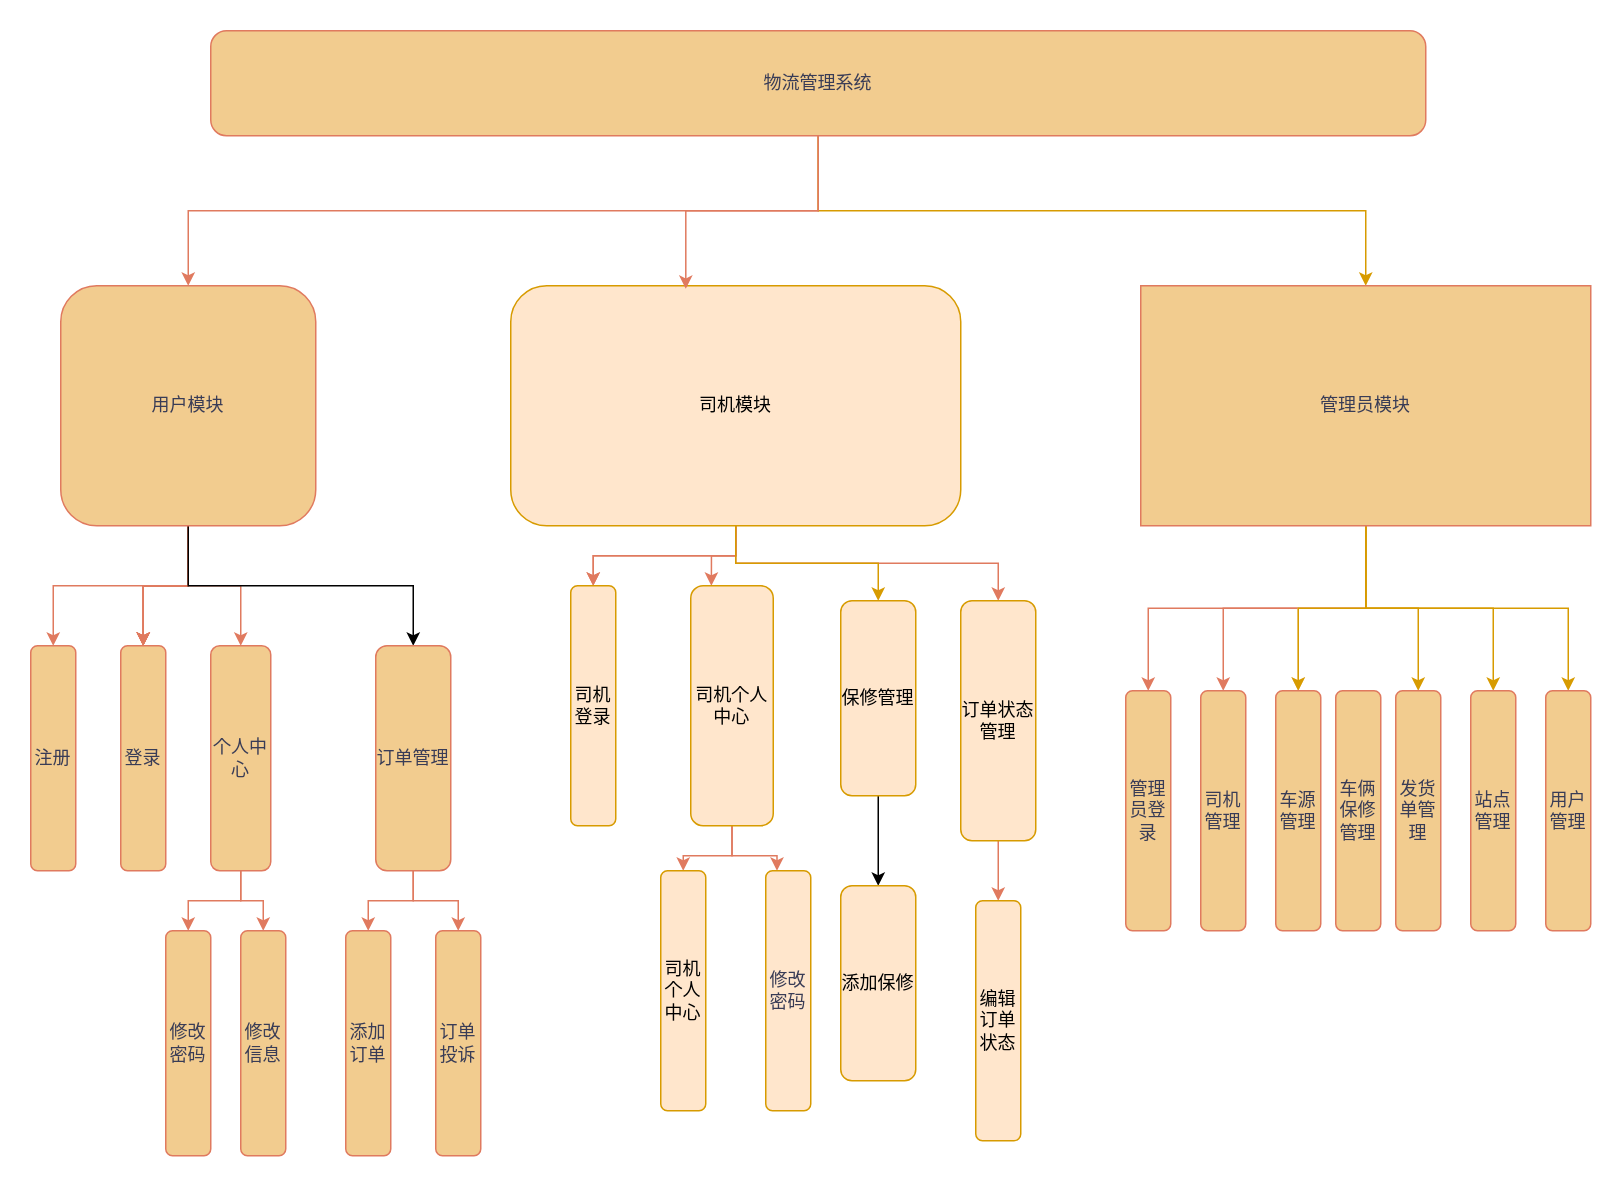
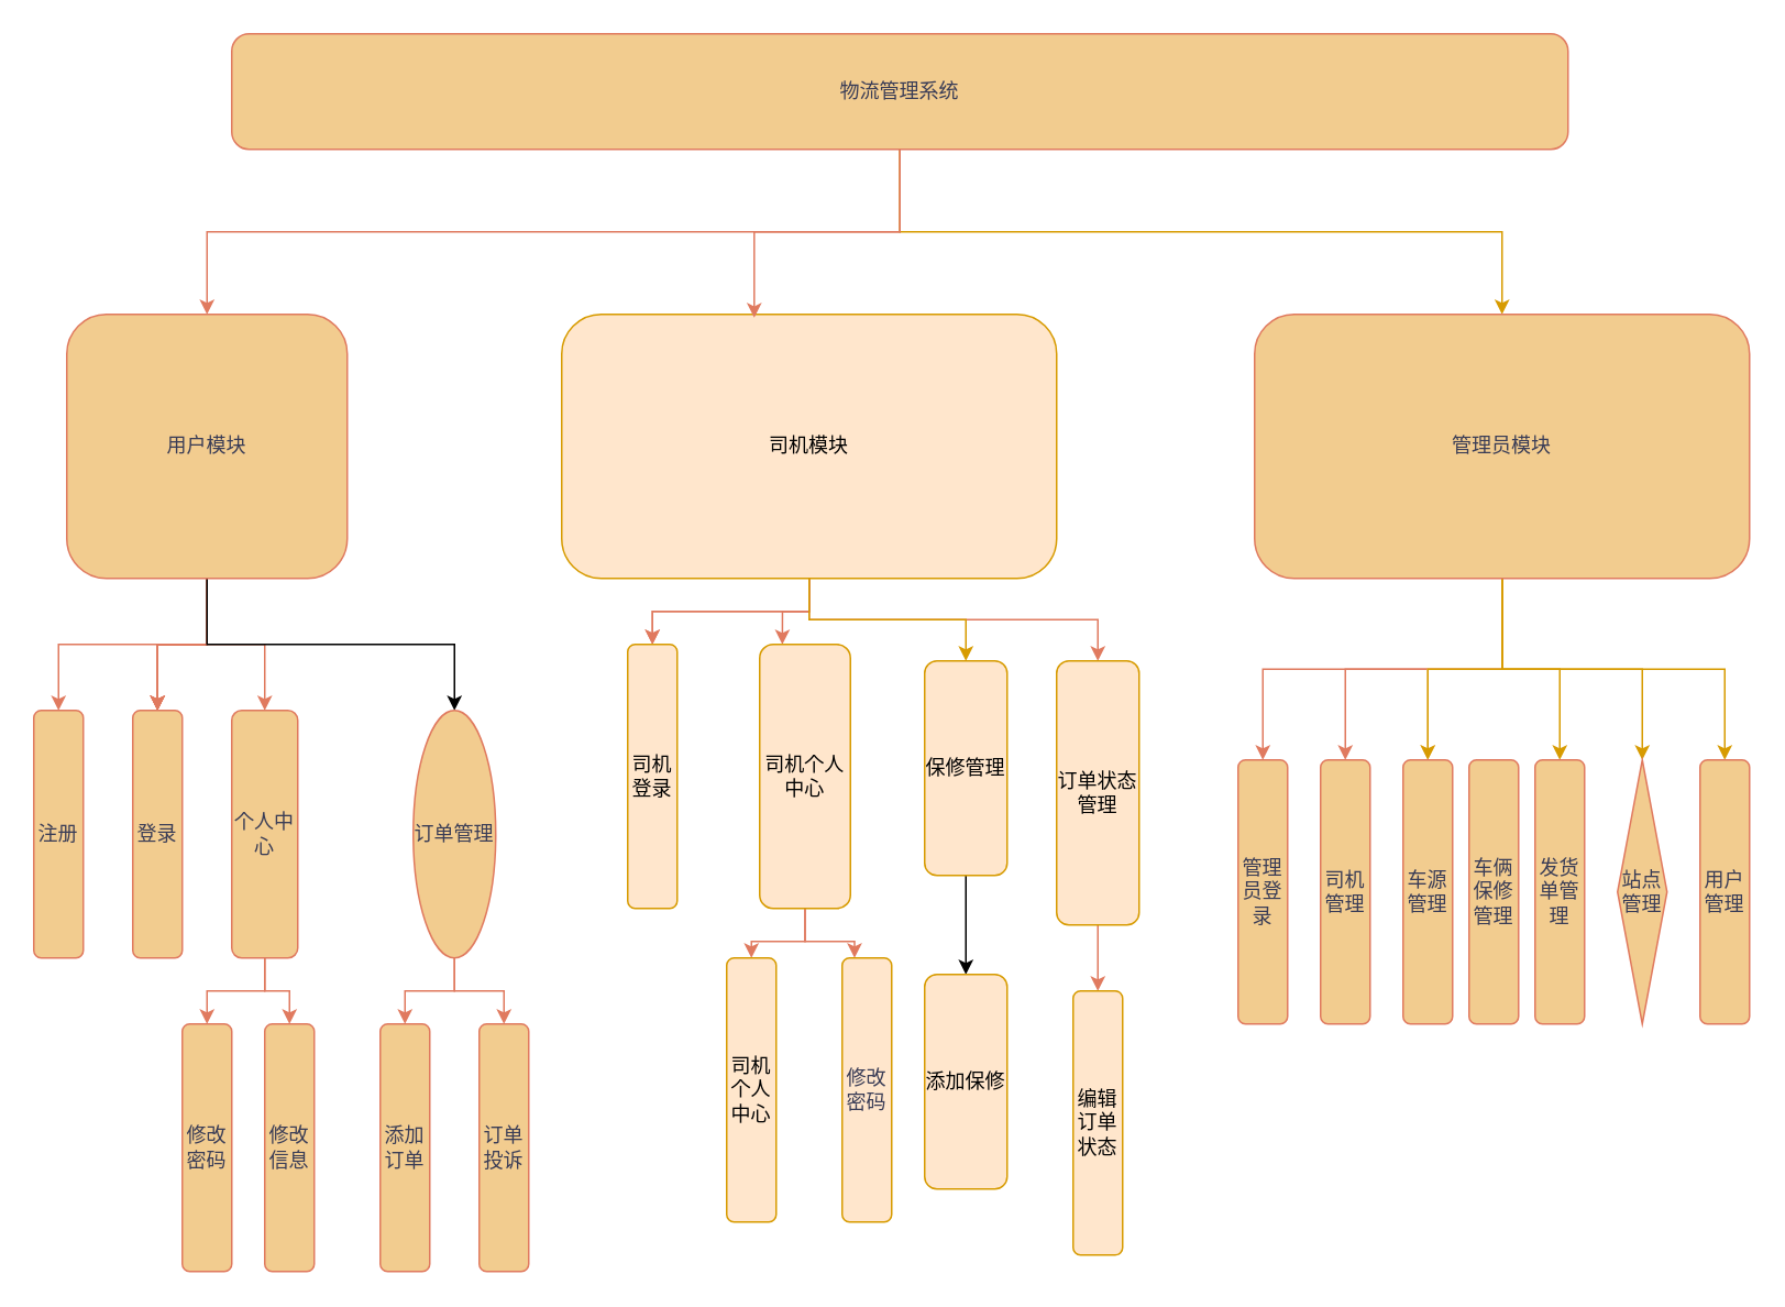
  <mxCell id="0" />
  <mxCell id="1" parent="0" />
  <mxCell id="2" style="edgeStyle=orthogonalEdgeStyle;rounded=0;orthogonalLoop=1;jettySize=auto;html=1;entryX=0.5;entryY=0;entryDx=0;entryDy=0;strokeColor=#E07A5F;fontColor=#393C56;fillColor=#F2CC8F;" parent="1" source="4" target="13" edge="1"><mxGeometry relative="1" as="geometry" /></mxCell>
  <mxCell id="3" style="edgeStyle=orthogonalEdgeStyle;rounded=0;orthogonalLoop=1;jettySize=auto;html=1;fillColor=#ffe6cc;strokeColor=#d79b00;" edge="1" parent="1" source="4" target="27"><mxGeometry relative="1" as="geometry" /></mxCell>
  <mxCell id="4" value="物流管理系统" style="rounded=1;whiteSpace=wrap;html=1;labelBackgroundColor=none;fillColor=#F2CC8F;strokeColor=#E07A5F;fontColor=#393C56;" parent="1" vertex="1"><mxGeometry x="140" y="20" width="810" height="70" as="geometry" /></mxCell>
  <mxCell id="5" value="" style="edgeStyle=orthogonalEdgeStyle;rounded=0;orthogonalLoop=1;jettySize=auto;html=1;strokeColor=#E07A5F;fontColor=#393C56;fillColor=#F2CC8F;" parent="1" source="13" target="29" edge="1"><mxGeometry relative="1" as="geometry" /></mxCell>
  <mxCell id="6" value="" style="edgeStyle=orthogonalEdgeStyle;rounded=0;orthogonalLoop=1;jettySize=auto;html=1;strokeColor=#E07A5F;fontColor=#393C56;fillColor=#F2CC8F;" parent="1" source="13" target="30" edge="1"><mxGeometry relative="1" as="geometry" /></mxCell>
  <mxCell id="7" value="" style="edgeStyle=orthogonalEdgeStyle;rounded=0;orthogonalLoop=1;jettySize=auto;html=1;strokeColor=#E07A5F;fontColor=#393C56;fillColor=#F2CC8F;" parent="1" source="13" target="30" edge="1"><mxGeometry relative="1" as="geometry" /></mxCell>
  <mxCell id="8" value="" style="edgeStyle=orthogonalEdgeStyle;rounded=0;orthogonalLoop=1;jettySize=auto;html=1;strokeColor=#E07A5F;fontColor=#393C56;fillColor=#F2CC8F;" parent="1" source="13" target="30" edge="1"><mxGeometry relative="1" as="geometry" /></mxCell>
  <mxCell id="9" value="" style="edgeStyle=orthogonalEdgeStyle;rounded=0;orthogonalLoop=1;jettySize=auto;html=1;strokeColor=#E07A5F;fontColor=#393C56;fillColor=#F2CC8F;" parent="1" source="13" target="30" edge="1"><mxGeometry relative="1" as="geometry" /></mxCell>
  <mxCell id="10" value="" style="edgeStyle=orthogonalEdgeStyle;rounded=0;orthogonalLoop=1;jettySize=auto;html=1;strokeColor=#E07A5F;fontColor=#393C56;fillColor=#F2CC8F;" parent="1" source="13" target="30" edge="1"><mxGeometry relative="1" as="geometry" /></mxCell>
  <mxCell id="11" style="edgeStyle=orthogonalEdgeStyle;rounded=0;orthogonalLoop=1;jettySize=auto;html=1;entryX=0.5;entryY=0;entryDx=0;entryDy=0;strokeColor=#E07A5F;fontColor=#393C56;fillColor=#F2CC8F;" parent="1" source="13" target="33" edge="1"><mxGeometry relative="1" as="geometry" /></mxCell>
  <mxCell id="12" style="edgeStyle=orthogonalEdgeStyle;rounded=0;orthogonalLoop=1;jettySize=auto;html=1;" edge="1" parent="1" source="13" target="36"><mxGeometry relative="1" as="geometry"><Array as="points"><mxPoint x="125" y="390" /><mxPoint x="275" y="390" /></Array></mxGeometry></mxCell>
  <mxCell id="13" value="用户模块" style="rounded=1;whiteSpace=wrap;html=1;labelBackgroundColor=none;fillColor=#F2CC8F;strokeColor=#E07A5F;fontColor=#393C56;" parent="1" vertex="1"><mxGeometry x="40" y="190" width="170" height="160" as="geometry" /></mxCell>
  <mxCell id="14" value="" style="edgeStyle=orthogonalEdgeStyle;rounded=0;orthogonalLoop=1;jettySize=auto;html=1;strokeColor=#E07A5F;fontColor=#393C56;fillColor=#F2CC8F;" parent="1" source="19" target="41" edge="1"><mxGeometry relative="1" as="geometry" /></mxCell>
  <mxCell id="15" value="" style="edgeStyle=orthogonalEdgeStyle;rounded=0;orthogonalLoop=1;jettySize=auto;html=1;strokeColor=#E07A5F;fontColor=#393C56;fillColor=#F2CC8F;" parent="1" source="19" target="41" edge="1"><mxGeometry relative="1" as="geometry" /></mxCell>
  <mxCell id="16" style="edgeStyle=orthogonalEdgeStyle;rounded=0;orthogonalLoop=1;jettySize=auto;html=1;entryX=0.25;entryY=0;entryDx=0;entryDy=0;strokeColor=#E07A5F;fontColor=#393C56;fillColor=#F2CC8F;" parent="1" source="19" target="44" edge="1"><mxGeometry relative="1" as="geometry" /></mxCell>
  <mxCell id="17" style="edgeStyle=orthogonalEdgeStyle;rounded=0;orthogonalLoop=1;jettySize=auto;html=1;entryX=0.5;entryY=0;entryDx=0;entryDy=0;strokeColor=#E07A5F;fontColor=#393C56;fillColor=#F2CC8F;" parent="1" source="19" target="46" edge="1"><mxGeometry relative="1" as="geometry" /></mxCell>
  <mxCell id="18" style="edgeStyle=orthogonalEdgeStyle;rounded=0;orthogonalLoop=1;jettySize=auto;html=1;entryX=0.5;entryY=0;entryDx=0;entryDy=0;fillColor=#ffe6cc;strokeColor=#d79b00;" edge="1" parent="1" source="19" target="56"><mxGeometry relative="1" as="geometry" /></mxCell>
  <mxCell id="19" value="司机模块" style="rounded=1;whiteSpace=wrap;html=1;labelBackgroundColor=none;fillColor=#ffe6cc;strokeColor=#d79b00;direction=east;flipV=0;flipH=0;movable=1;resizable=1;rotatable=1;deletable=1;editable=1;locked=0;connectable=1;" parent="1" vertex="1"><mxGeometry x="340" y="190" width="300" height="160" as="geometry" /></mxCell>
  <mxCell id="20" value="" style="edgeStyle=orthogonalEdgeStyle;rounded=0;orthogonalLoop=1;jettySize=auto;html=1;strokeColor=#E07A5F;fontColor=#393C56;fillColor=#F2CC8F;" parent="1" source="27" target="50" edge="1"><mxGeometry relative="1" as="geometry" /></mxCell>
  <mxCell id="21" value="" style="edgeStyle=orthogonalEdgeStyle;rounded=0;orthogonalLoop=1;jettySize=auto;html=1;strokeColor=#E07A5F;fontColor=#393C56;fillColor=#F2CC8F;" parent="1" source="27" target="51" edge="1"><mxGeometry relative="1" as="geometry" /></mxCell>
  <mxCell id="22" style="edgeStyle=orthogonalEdgeStyle;rounded=0;orthogonalLoop=1;jettySize=auto;html=1;entryX=0.5;entryY=0;entryDx=0;entryDy=0;strokeColor=#f2cc8f;" edge="1" parent="1" source="27" target="52"><mxGeometry relative="1" as="geometry" /></mxCell>
  <mxCell id="23" value="" style="edgeStyle=orthogonalEdgeStyle;rounded=0;orthogonalLoop=1;jettySize=auto;html=1;fillColor=#ffe6cc;strokeColor=#d79b00;" edge="1" parent="1" source="27" target="52"><mxGeometry relative="1" as="geometry" /></mxCell>
  <mxCell id="24" style="edgeStyle=orthogonalEdgeStyle;rounded=0;orthogonalLoop=1;jettySize=auto;html=1;fillColor=#ffe6cc;strokeColor=#d79b00;" edge="1" parent="1" source="27" target="54"><mxGeometry relative="1" as="geometry" /></mxCell>
  <mxCell id="25" style="edgeStyle=orthogonalEdgeStyle;rounded=0;orthogonalLoop=1;jettySize=auto;html=1;entryX=0.5;entryY=0;entryDx=0;entryDy=0;fillColor=#ffe6cc;strokeColor=#d79b00;" edge="1" parent="1" source="27" target="58"><mxGeometry relative="1" as="geometry" /></mxCell>
  <mxCell id="26" style="edgeStyle=orthogonalEdgeStyle;rounded=0;orthogonalLoop=1;jettySize=auto;html=1;entryX=0.5;entryY=0;entryDx=0;entryDy=0;fillColor=#ffe6cc;strokeColor=#d79b00;" edge="1" parent="1" source="27" target="59"><mxGeometry relative="1" as="geometry" /></mxCell>
- <mxCell id="27" value="管理员模块" style="whiteSpace=wrap;html=1;labelBackgroundColor=none;fillColor=#F2CC8F;strokeColor=#E07A5F;fontColor=#393C56;rounded=0;" parent="1" vertex="1"><mxGeometry x="760" y="190" width="300" height="160" as="geometry" /></mxCell>
+ <mxCell id="27" value="管理员模块" style="rounded=1;whiteSpace=wrap;html=1;labelBackgroundColor=none;fillColor=#F2CC8F;strokeColor=#E07A5F;fontColor=#393C56;" parent="1" vertex="1"><mxGeometry x="760" y="190" width="300" height="160" as="geometry" /></mxCell>
  <mxCell id="28" style="edgeStyle=orthogonalEdgeStyle;rounded=0;orthogonalLoop=1;jettySize=auto;html=1;entryX=0.389;entryY=0.013;entryDx=0;entryDy=0;entryPerimeter=0;strokeColor=#E07A5F;fontColor=#393C56;fillColor=#F2CC8F;" parent="1" source="4" target="19" edge="1"><mxGeometry relative="1" as="geometry" /></mxCell>
  <mxCell id="29" value="注册" style="rounded=1;whiteSpace=wrap;html=1;labelBackgroundColor=none;fillColor=#F2CC8F;strokeColor=#E07A5F;fontColor=#393C56;" parent="1" vertex="1"><mxGeometry x="20" y="430" width="30" height="150" as="geometry" /></mxCell>
  <mxCell id="30" value="登录" style="rounded=1;whiteSpace=wrap;html=1;labelBackgroundColor=none;fillColor=#F2CC8F;strokeColor=#E07A5F;fontColor=#393C56;" parent="1" vertex="1"><mxGeometry x="80" y="430" width="30" height="150" as="geometry" /></mxCell>
  <mxCell id="31" value="" style="edgeStyle=orthogonalEdgeStyle;rounded=0;orthogonalLoop=1;jettySize=auto;html=1;strokeColor=#E07A5F;fontColor=#393C56;fillColor=#F2CC8F;" parent="1" source="33" target="37" edge="1"><mxGeometry relative="1" as="geometry" /></mxCell>
  <mxCell id="32" style="edgeStyle=orthogonalEdgeStyle;rounded=0;orthogonalLoop=1;jettySize=auto;html=1;entryX=0.5;entryY=0;entryDx=0;entryDy=0;strokeColor=#E07A5F;fontColor=#393C56;fillColor=#F2CC8F;" parent="1" source="33" target="38" edge="1"><mxGeometry relative="1" as="geometry" /></mxCell>
  <mxCell id="33" value="个人中心" style="rounded=1;whiteSpace=wrap;html=1;labelBackgroundColor=none;fillColor=#F2CC8F;strokeColor=#E07A5F;fontColor=#393C56;labelPosition=center;verticalLabelPosition=middle;align=center;verticalAlign=middle;fontFamily=宋体;" parent="1" vertex="1"><mxGeometry x="140" y="430" width="40" height="150" as="geometry" /></mxCell>
  <mxCell id="34" value="" style="edgeStyle=orthogonalEdgeStyle;rounded=0;orthogonalLoop=1;jettySize=auto;html=1;strokeColor=#E07A5F;fontColor=#393C56;fillColor=#F2CC8F;" parent="1" source="36" target="39" edge="1"><mxGeometry relative="1" as="geometry" /></mxCell>
  <mxCell id="35" style="edgeStyle=orthogonalEdgeStyle;rounded=0;orthogonalLoop=1;jettySize=auto;html=1;entryX=0.5;entryY=0;entryDx=0;entryDy=0;strokeColor=#E07A5F;fontColor=#393C56;fillColor=#F2CC8F;" parent="1" source="36" target="40" edge="1"><mxGeometry relative="1" as="geometry" /></mxCell>
- <mxCell id="36" value="订单管理" style="rounded=1;whiteSpace=wrap;html=1;labelBackgroundColor=none;fillColor=#F2CC8F;strokeColor=#E07A5F;fontColor=#393C56;labelPosition=center;verticalLabelPosition=middle;align=center;verticalAlign=middle;fontFamily=宋体;" parent="1" vertex="1"><mxGeometry x="250" y="430" width="50" height="150" as="geometry" /></mxCell>
+ <mxCell id="36" value="订单管理" style="ellipse;whiteSpace=wrap;html=1;labelBackgroundColor=none;fillColor=#F2CC8F;strokeColor=#E07A5F;fontColor=#393C56;labelPosition=center;verticalLabelPosition=middle;align=center;verticalAlign=middle;fontFamily=宋体;" parent="1" vertex="1"><mxGeometry x="250" y="430" width="50" height="150" as="geometry" /></mxCell>
  <mxCell id="37" value="修改密码" style="rounded=1;whiteSpace=wrap;html=1;labelBackgroundColor=none;fillColor=#F2CC8F;strokeColor=#E07A5F;fontColor=#393C56;labelPosition=center;verticalLabelPosition=middle;align=center;verticalAlign=middle;fontFamily=宋体;" parent="1" vertex="1"><mxGeometry x="110" y="620" width="30" height="150" as="geometry" /></mxCell>
  <mxCell id="38" value="修改信息" style="rounded=1;whiteSpace=wrap;html=1;labelBackgroundColor=none;fillColor=#F2CC8F;strokeColor=#E07A5F;fontColor=#393C56;labelPosition=center;verticalLabelPosition=middle;align=center;verticalAlign=middle;fontFamily=宋体;" parent="1" vertex="1"><mxGeometry x="160" y="620" width="30" height="150" as="geometry" /></mxCell>
  <mxCell id="39" value="添加订单" style="rounded=1;whiteSpace=wrap;html=1;labelBackgroundColor=none;fillColor=#F2CC8F;strokeColor=#E07A5F;fontColor=#393C56;labelPosition=center;verticalLabelPosition=middle;align=center;verticalAlign=middle;fontFamily=宋体;" parent="1" vertex="1"><mxGeometry x="230" y="620" width="30" height="150" as="geometry" /></mxCell>
  <mxCell id="40" value="订单投诉" style="rounded=1;whiteSpace=wrap;html=1;labelBackgroundColor=none;fillColor=#F2CC8F;strokeColor=#E07A5F;fontColor=#393C56;labelPosition=center;verticalLabelPosition=middle;align=center;verticalAlign=middle;fontFamily=宋体;" parent="1" vertex="1"><mxGeometry x="290" y="620" width="30" height="150" as="geometry" /></mxCell>
  <mxCell id="41" value="司机登录" style="rounded=1;whiteSpace=wrap;html=1;labelBackgroundColor=none;fillColor=#ffe6cc;strokeColor=#d79b00;direction=east;flipV=0;flipH=0;movable=1;resizable=1;rotatable=1;deletable=1;editable=1;locked=0;connectable=1;" parent="1" vertex="1"><mxGeometry x="380" y="390" width="30" height="160" as="geometry" /></mxCell>
  <mxCell id="42" style="edgeStyle=orthogonalEdgeStyle;rounded=0;orthogonalLoop=1;jettySize=auto;html=1;strokeColor=#E07A5F;fontColor=#393C56;fillColor=#F2CC8F;" parent="1" source="44" target="48" edge="1"><mxGeometry relative="1" as="geometry" /></mxCell>
  <mxCell id="43" style="edgeStyle=orthogonalEdgeStyle;rounded=0;orthogonalLoop=1;jettySize=auto;html=1;entryX=0.25;entryY=0;entryDx=0;entryDy=0;strokeColor=#E07A5F;fontColor=#393C56;fillColor=#F2CC8F;" parent="1" source="44" target="49" edge="1"><mxGeometry relative="1" as="geometry" /></mxCell>
  <mxCell id="44" value="司机个人中心" style="rounded=1;whiteSpace=wrap;html=1;labelBackgroundColor=none;fillColor=#ffe6cc;strokeColor=#d79b00;direction=east;flipV=0;flipH=0;movable=1;resizable=1;rotatable=1;deletable=1;editable=1;locked=0;connectable=1;" parent="1" vertex="1"><mxGeometry x="460" y="390" width="55" height="160" as="geometry" /></mxCell>
  <mxCell id="45" style="edgeStyle=orthogonalEdgeStyle;rounded=0;orthogonalLoop=1;jettySize=auto;html=1;entryX=0.5;entryY=0;entryDx=0;entryDy=0;strokeColor=#E07A5F;fontColor=#393C56;fillColor=#F2CC8F;" parent="1" source="46" target="47" edge="1"><mxGeometry relative="1" as="geometry" /></mxCell>
  <mxCell id="46" value="订单状态管理" style="rounded=1;whiteSpace=wrap;html=1;labelBackgroundColor=none;fillColor=#ffe6cc;strokeColor=#d79b00;direction=east;flipV=0;flipH=0;movable=1;resizable=1;rotatable=1;deletable=1;editable=1;locked=0;connectable=1;" parent="1" vertex="1"><mxGeometry x="640" y="400" width="50" height="160" as="geometry" /></mxCell>
  <mxCell id="47" value="编辑订单状态" style="rounded=1;whiteSpace=wrap;html=1;labelBackgroundColor=none;fillColor=#ffe6cc;strokeColor=#d79b00;direction=east;flipV=0;flipH=0;movable=1;resizable=1;rotatable=1;deletable=1;editable=1;locked=0;connectable=1;" parent="1" vertex="1"><mxGeometry x="650" y="600" width="30" height="160" as="geometry" /></mxCell>
  <mxCell id="48" value="司机个人中心" style="rounded=1;whiteSpace=wrap;html=1;labelBackgroundColor=none;fillColor=#ffe6cc;strokeColor=#d79b00;direction=east;flipV=0;flipH=0;movable=1;resizable=1;rotatable=1;deletable=1;editable=1;locked=0;connectable=1;" parent="1" vertex="1"><mxGeometry x="440" y="580" width="30" height="160" as="geometry" /></mxCell>
  <mxCell id="49" value="修改密码" style="rounded=1;whiteSpace=wrap;html=1;labelBackgroundColor=none;fillColor=#ffe6cc;strokeColor=#d79b00;direction=east;flipV=0;flipH=0;movable=1;resizable=1;rotatable=1;deletable=1;editable=1;locked=0;connectable=1;fontColor=#393C56;" parent="1" vertex="1"><mxGeometry x="510" y="580" width="30" height="160" as="geometry" /></mxCell>
  <mxCell id="50" value="管理员登录" style="rounded=1;whiteSpace=wrap;html=1;labelBackgroundColor=none;fillColor=#F2CC8F;strokeColor=#E07A5F;fontColor=#393C56;" parent="1" vertex="1"><mxGeometry x="750" y="460" width="30" height="160" as="geometry" /></mxCell>
  <mxCell id="51" value="司机管理" style="rounded=1;whiteSpace=wrap;html=1;labelBackgroundColor=none;fillColor=#F2CC8F;strokeColor=#E07A5F;fontColor=#393C56;" parent="1" vertex="1"><mxGeometry x="800" y="460" width="30" height="160" as="geometry" /></mxCell>
  <mxCell id="52" value="车源管理" style="rounded=1;whiteSpace=wrap;html=1;labelBackgroundColor=none;fillColor=#F2CC8F;strokeColor=#E07A5F;fontColor=#393C56;" vertex="1" parent="1"><mxGeometry x="850" y="460" width="30" height="160" as="geometry" /></mxCell>
  <mxCell id="53" value="车俩保修管理" style="rounded=1;whiteSpace=wrap;html=1;labelBackgroundColor=none;fillColor=#F2CC8F;strokeColor=#E07A5F;fontColor=#393C56;" vertex="1" parent="1"><mxGeometry x="890" y="460" width="30" height="160" as="geometry" /></mxCell>
  <mxCell id="54" value="发货单管理" style="rounded=1;whiteSpace=wrap;html=1;labelBackgroundColor=none;fillColor=#F2CC8F;strokeColor=#E07A5F;fontColor=#393C56;" vertex="1" parent="1"><mxGeometry x="930" y="460" width="30" height="160" as="geometry" /></mxCell>
  <mxCell id="55" value="" style="edgeStyle=orthogonalEdgeStyle;rounded=0;orthogonalLoop=1;jettySize=auto;html=1;" edge="1" parent="1" source="56" target="57"><mxGeometry relative="1" as="geometry" /></mxCell>
  <mxCell id="56" value="保修管理" style="whiteSpace=wrap;html=1;fillColor=#ffe6cc;strokeColor=#d79b00;rounded=1;labelBackgroundColor=none;" vertex="1" parent="1"><mxGeometry x="560" y="400" width="50" height="130" as="geometry" /></mxCell>
  <mxCell id="57" value="添加保修" style="whiteSpace=wrap;html=1;fillColor=#ffe6cc;strokeColor=#d79b00;rounded=1;labelBackgroundColor=none;" vertex="1" parent="1"><mxGeometry x="560" y="590" width="50" height="130" as="geometry" /></mxCell>
- <mxCell id="58" value="站点管理" style="rounded=1;whiteSpace=wrap;html=1;labelBackgroundColor=none;fillColor=#F2CC8F;strokeColor=#E07A5F;fontColor=#393C56;" vertex="1" parent="1"><mxGeometry x="980" y="460" width="30" height="160" as="geometry" /></mxCell>
+ <mxCell id="58" value="站点管理" style="rhombus;whiteSpace=wrap;html=1;labelBackgroundColor=none;fillColor=#F2CC8F;strokeColor=#E07A5F;fontColor=#393C56;" vertex="1" parent="1"><mxGeometry x="980" y="460" width="30" height="160" as="geometry" /></mxCell>
  <mxCell id="59" value="用户管理" style="rounded=1;whiteSpace=wrap;html=1;labelBackgroundColor=none;fillColor=#F2CC8F;strokeColor=#E07A5F;fontColor=#393C56;" vertex="1" parent="1"><mxGeometry x="1030" y="460" width="30" height="160" as="geometry" /></mxCell>
